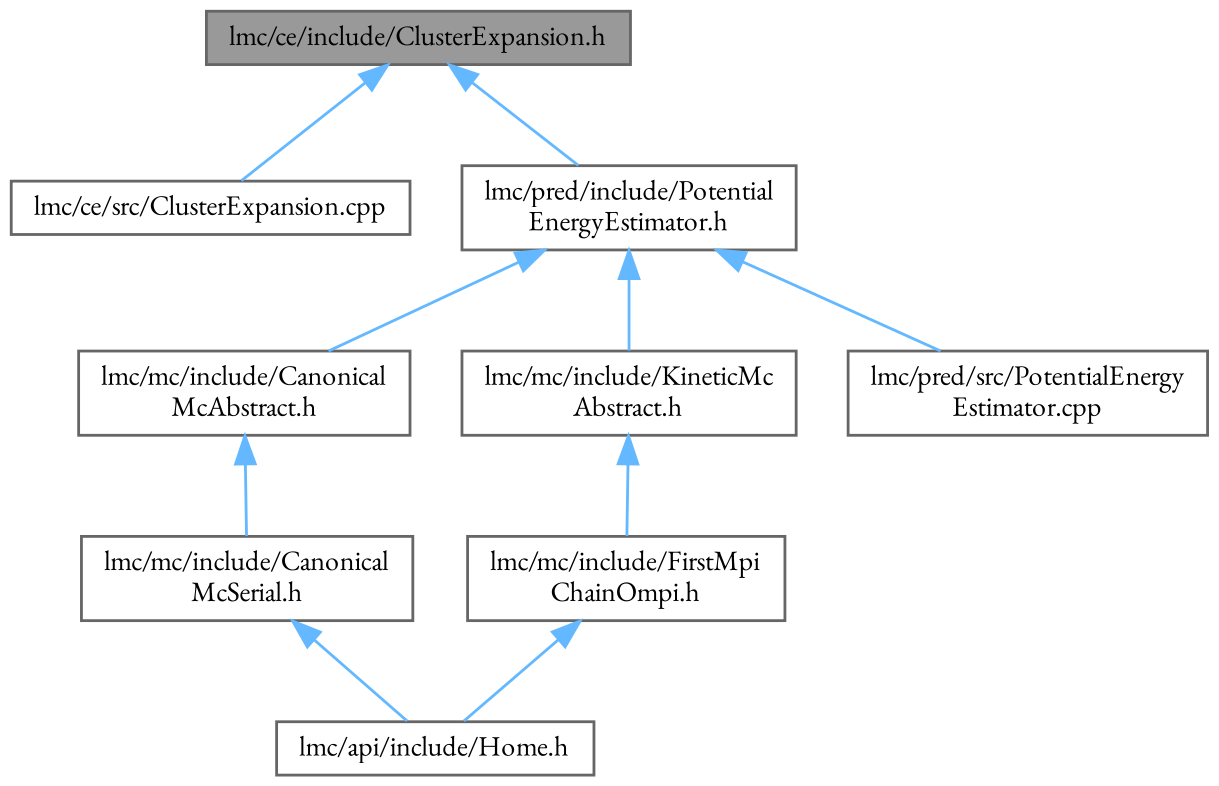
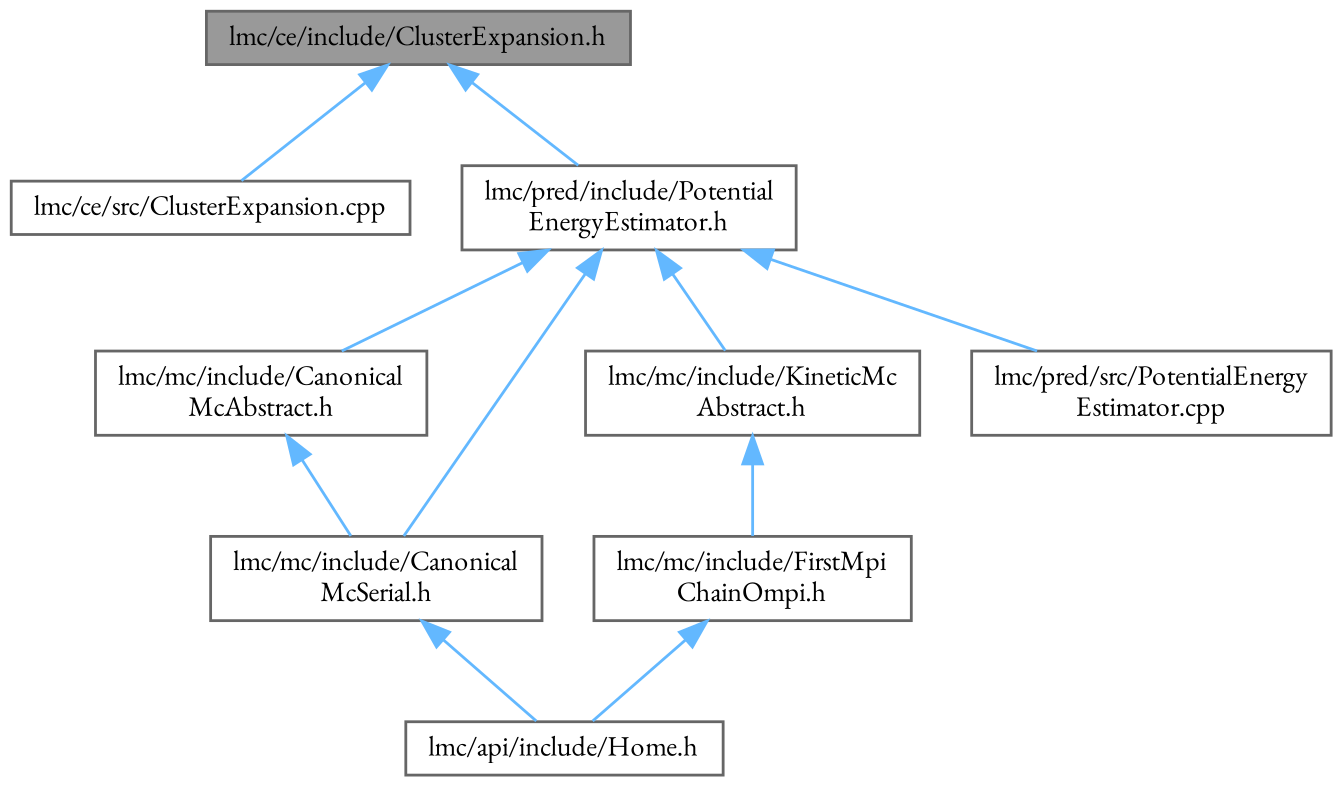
  digraph {
    fontname="EB Garamond"
    node [color=grey40 fillcolor=white fontname="EB Garamond" fontsize=10 shape=box style=filled]
    edge [color=steelblue1 dir=back fontname="EB Garamond" fontsize=10 labelfontname=Helvetica labelfontsize=10 style=solid]
    n1 [color=gray40 fillcolor=grey60 fontcolor=black height=0.2 label="lmc/ce/include/ClusterExpansion.h" width=0.4]
    n2 [height=0.2 label="lmc/ce/src/ClusterExpansion.cpp" width=0.4]
    n3 [height=0.2 label="lmc/pred/include/Potential\lEnergyEstimator.h" width=0.4]
    n4 [height=0.2 label="lmc/mc/include/Canonical\lMcAbstract.h" width=0.4]
    n5 [height=0.2 label="lmc/mc/include/Canonical\lMcSerial.h" width=0.4]
    n6 [height=0.2 label="lmc/mc/include/KineticMc\lAbstract.h" width=0.4]
    n7 [height=0.2 label="lmc/pred/src/PotentialEnergy\lEstimator.cpp" width=0.4]
    n8 [height=0.2 label="lmc/api/include/Home.h" width=0.4]
    n9 [height=0.2 label="lmc/mc/include/FirstMpi\lChainOmpi.h" width=0.4]
    n1 -> n2
    n1 -> n3
    n3 -> n4
+   n3 -> n5
    n3 -> n6
    n3 -> n7
    n4 -> n5
    n5 -> n8
    n6 -> n9
    n9 -> n8
  }
